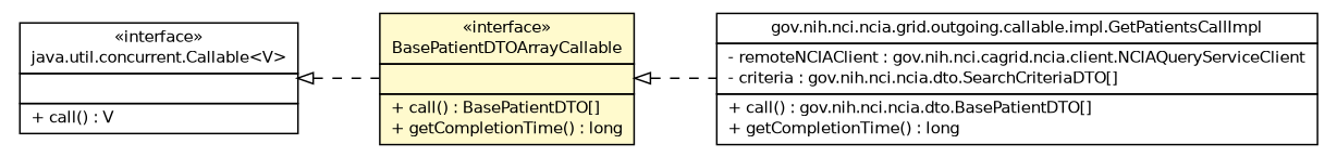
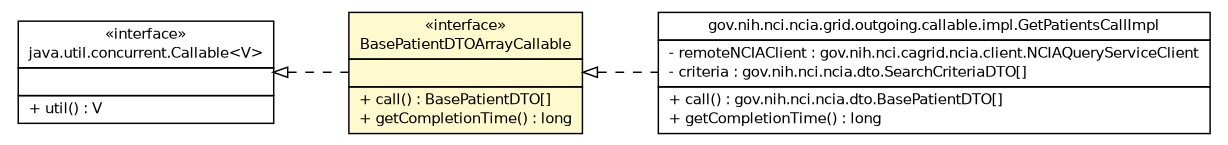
  digraph {
    rankdir=LR
    node [fontcolor=black fontname=Helvetica fontsize=10.0 shape=plaintext]
    edge [arrowtail=empty dir=back fontname=Helvetica fontsize=10 headport=p labelfontname=Helvetica labelfontsize=10 style=dashed tailport=p]
    n1 [label=<<table border="0" cellborder="1" cellspacing="0" cellpadding="2" port="p" bgcolor="lemonChiffon" href="./BasePatientDTOArrayCallable.html"> 		<tr><td><table border="0" cellspacing="0" cellpadding="1"> 			<tr><td> &laquo;interface&raquo; </td></tr> 			<tr><td> BasePatientDTOArrayCallable </td></tr> 		</table></td></tr> 		<tr><td><table border="0" cellspacing="0" cellpadding="1"> 			<tr><td align="left">  </td></tr> 		</table></td></tr> 		<tr><td><table border="0" cellspacing="0" cellpadding="1"> 			<tr><td align="left"> + call() : BasePatientDTO[] </td></tr> 			<tr><td align="left"> + getCompletionTime() : long </td></tr> 		</table></td></tr> 		</table>>]
    n2 [label=<<table border="0" cellborder="1" cellspacing="0" cellpadding="2" port="p" href="./impl/GetPatientsCallImpl.html"> 		<tr><td><table border="0" cellspacing="0" cellpadding="1"> 			<tr><td> gov.nih.nci.ncia.grid.outgoing.callable.impl.GetPatientsCallImpl </td></tr> 		</table></td></tr> 		<tr><td><table border="0" cellspacing="0" cellpadding="1"> 			<tr><td align="left"> - remoteNCIAClient : gov.nih.nci.cagrid.ncia.client.NCIAQueryServiceClient </td></tr> 			<tr><td align="left"> - criteria : gov.nih.nci.ncia.dto.SearchCriteriaDTO[] </td></tr> 		</table></td></tr> 		<tr><td><table border="0" cellspacing="0" cellpadding="1"> 			<tr><td align="left"> + call() : gov.nih.nci.ncia.dto.BasePatientDTO[] </td></tr> 			<tr><td align="left"> + getCompletionTime() : long </td></tr> 		</table></td></tr> 		</table>>]
-   n3 [label=<<table border="0" cellborder="1" cellspacing="0" cellpadding="2" port="p" href="http://java.sun.com/j2se/1.4.2/docs/api/java/util/concurrent/Callable.html"> 		<tr><td><table border="0" cellspacing="0" cellpadding="1"> 			<tr><td> &laquo;interface&raquo; </td></tr> 			<tr><td> java.util.concurrent.Callable&lt;V&gt; </td></tr> 		</table></td></tr> 		<tr><td><table border="0" cellspacing="0" cellpadding="1"> 			<tr><td align="left">  </td></tr> 		</table></td></tr> 		<tr><td><table border="0" cellspacing="0" cellpadding="1"> 			<tr><td align="left"> + call() : V </td></tr> 		</table></td></tr> 		</table>>]
+   n3 [label=<<table border="0" cellborder="1" cellspacing="0" cellpadding="2" port="p" href="http://java.sun.com/j2se/1.4.2/docs/api/java/util/concurrent/Callable.html"> 		<tr><td><table border="0" cellspacing="0" cellpadding="1"> 			<tr><td> &laquo;interface&raquo; </td></tr> 			<tr><td> java.util.concurrent.Callable&lt;V&gt; </td></tr> 		</table></td></tr> 		<tr><td><table border="0" cellspacing="0" cellpadding="1"> 			<tr><td align="left">  </td></tr> 		</table></td></tr> 		<tr><td><table border="0" cellspacing="0" cellpadding="1"> 			<tr><td align="left"> + util() : V </td></tr> 		</table></td></tr> 		</table>>]
    n1 -> n2
    n3 -> n1
  }
